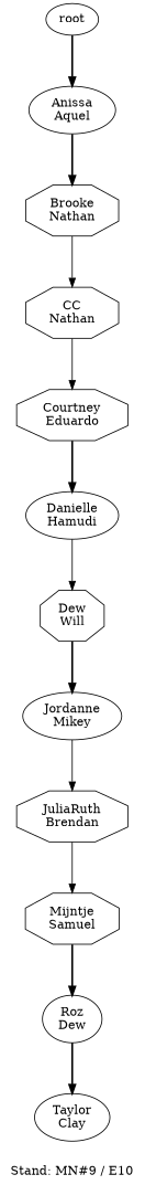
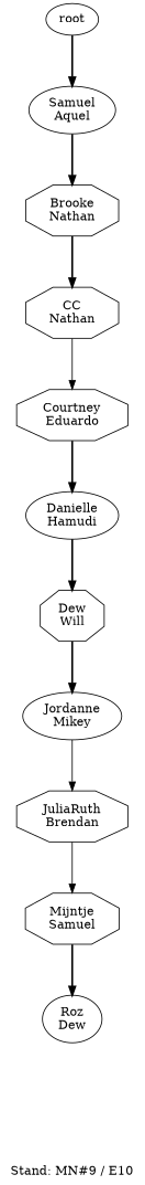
  digraph {
    label="Stand: MN#9 / E10"
    labelloc=b
    ranksep=0.8
    node [shape=ellipse]
    edge [style=bold]
-   n1 [label="Anissa\nAquel"]
+   n1 [label="Samuel\nAquel"]
    n2 [label="Brooke\nNathan" shape=octagon]
    n3 [label="CC\nNathan" shape=octagon]
    root
    n5 [label="Courtney\nEduardo" shape=octagon]
    n6 [label="Danielle\nHamudi"]
    n7 [label="Dew\nWill" shape=octagon]
    n8 [label="Jordanne\nMikey"]
    n9 [label="JuliaRuth\nBrendan" shape=octagon]
    n10 [label="Mijntje\nSamuel" shape=octagon]
    n11 [label="Roz\nDew"]
-   n12 [label="Taylor\nClay"]
    n1 -> n2
-   n2 -> n3 [style=solid]
+   n2 -> n3
    n3 -> n5 [style=solid]
    root -> n1
    n5 -> n6
-   n6 -> n7 [style=solid]
+   n6 -> n7
    n7 -> n8
    n8 -> n9 [style=solid]
    n9 -> n10 [style=solid]
    n10 -> n11
-   n11 -> n12
  }
